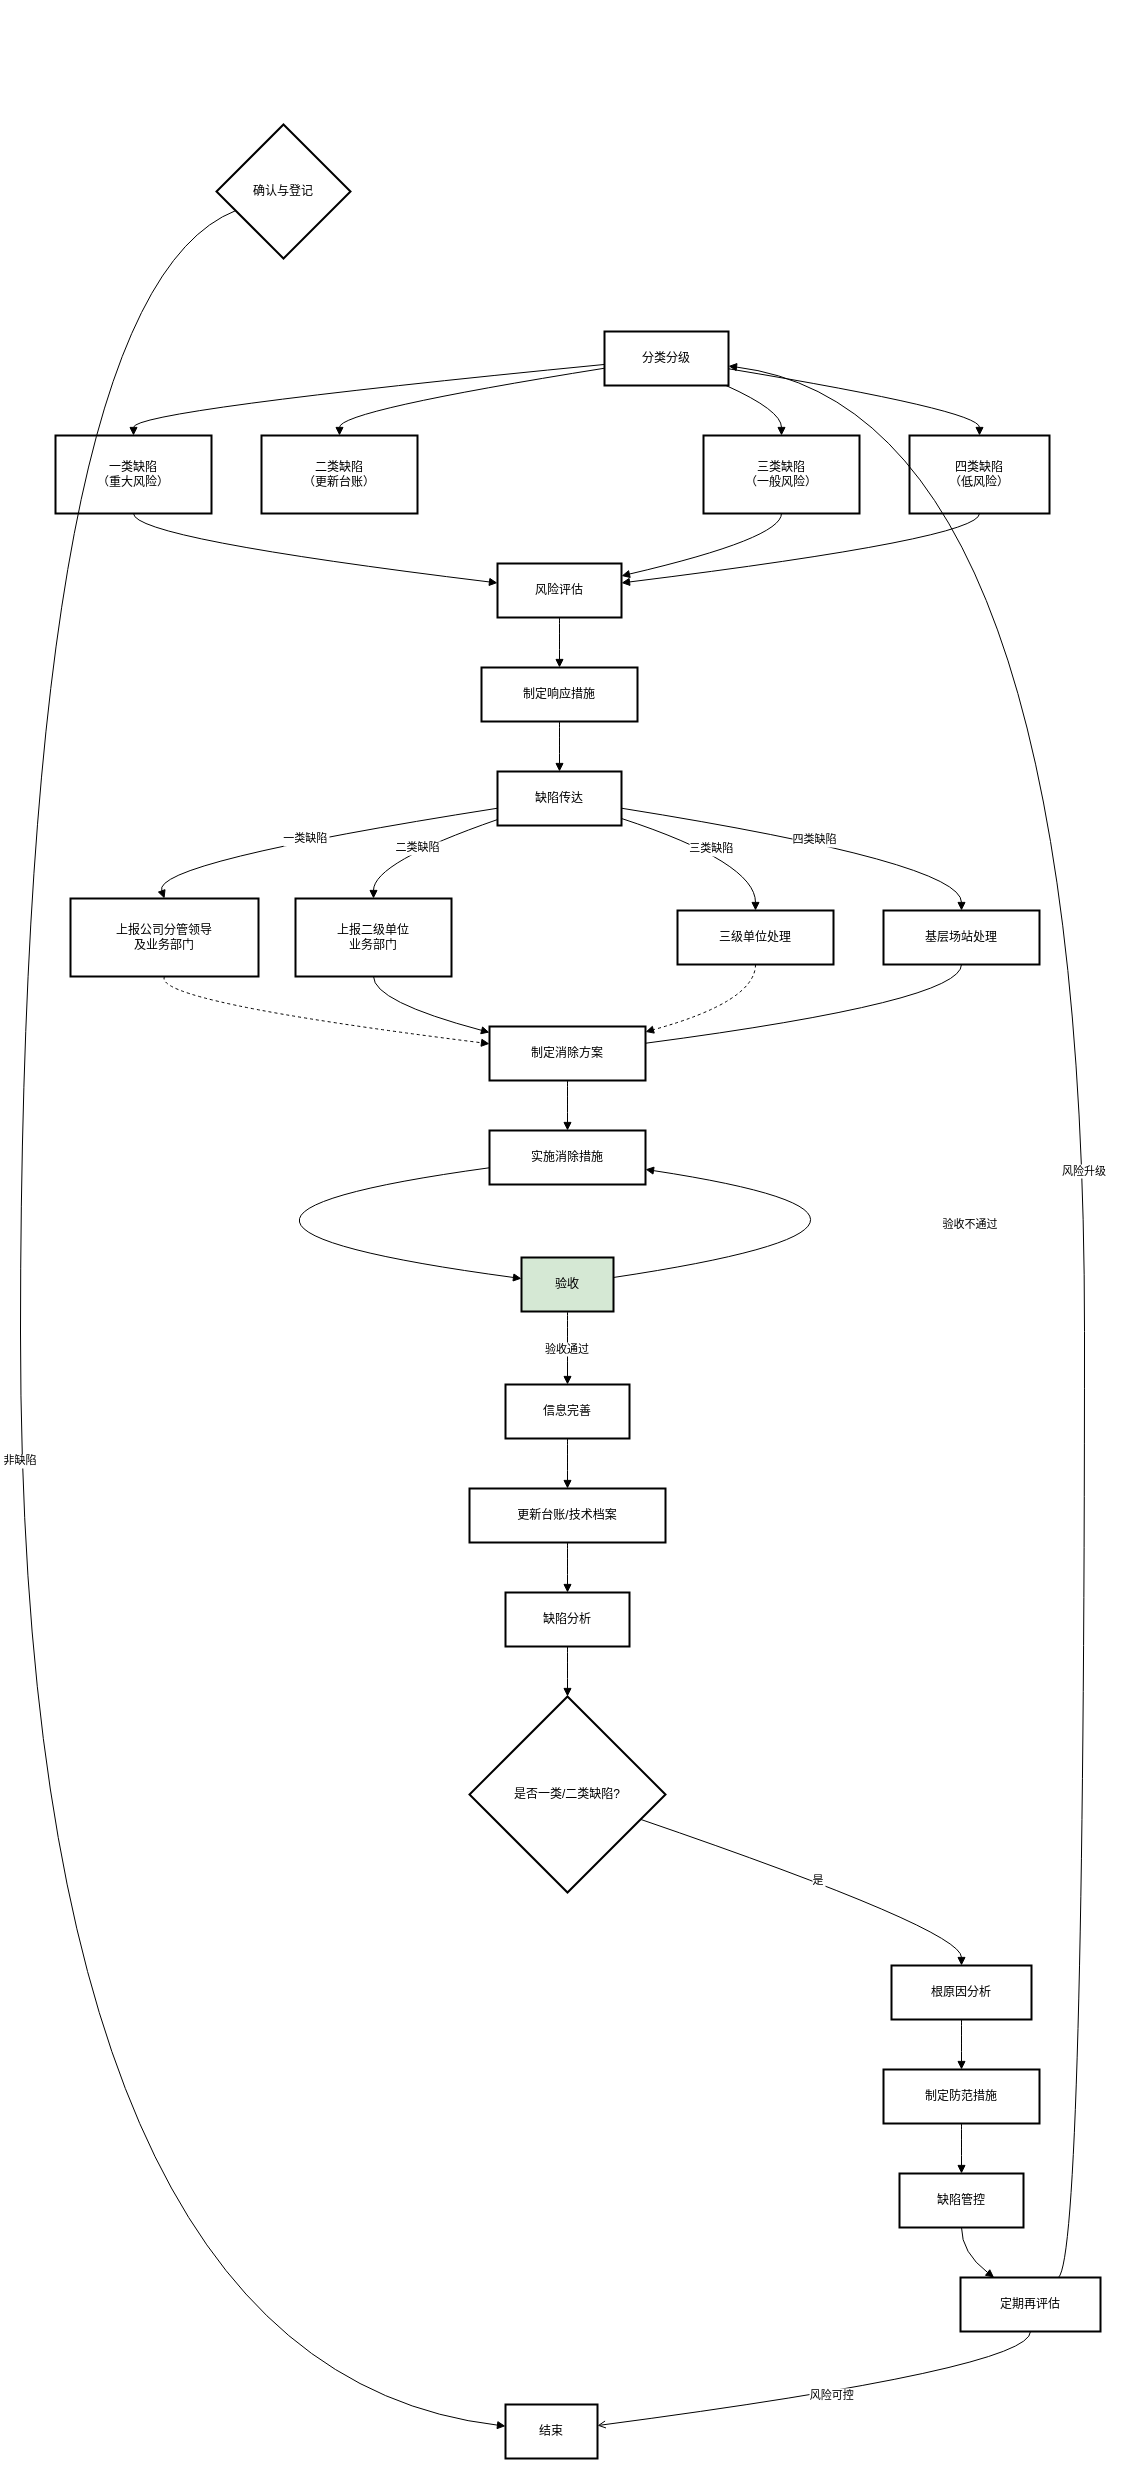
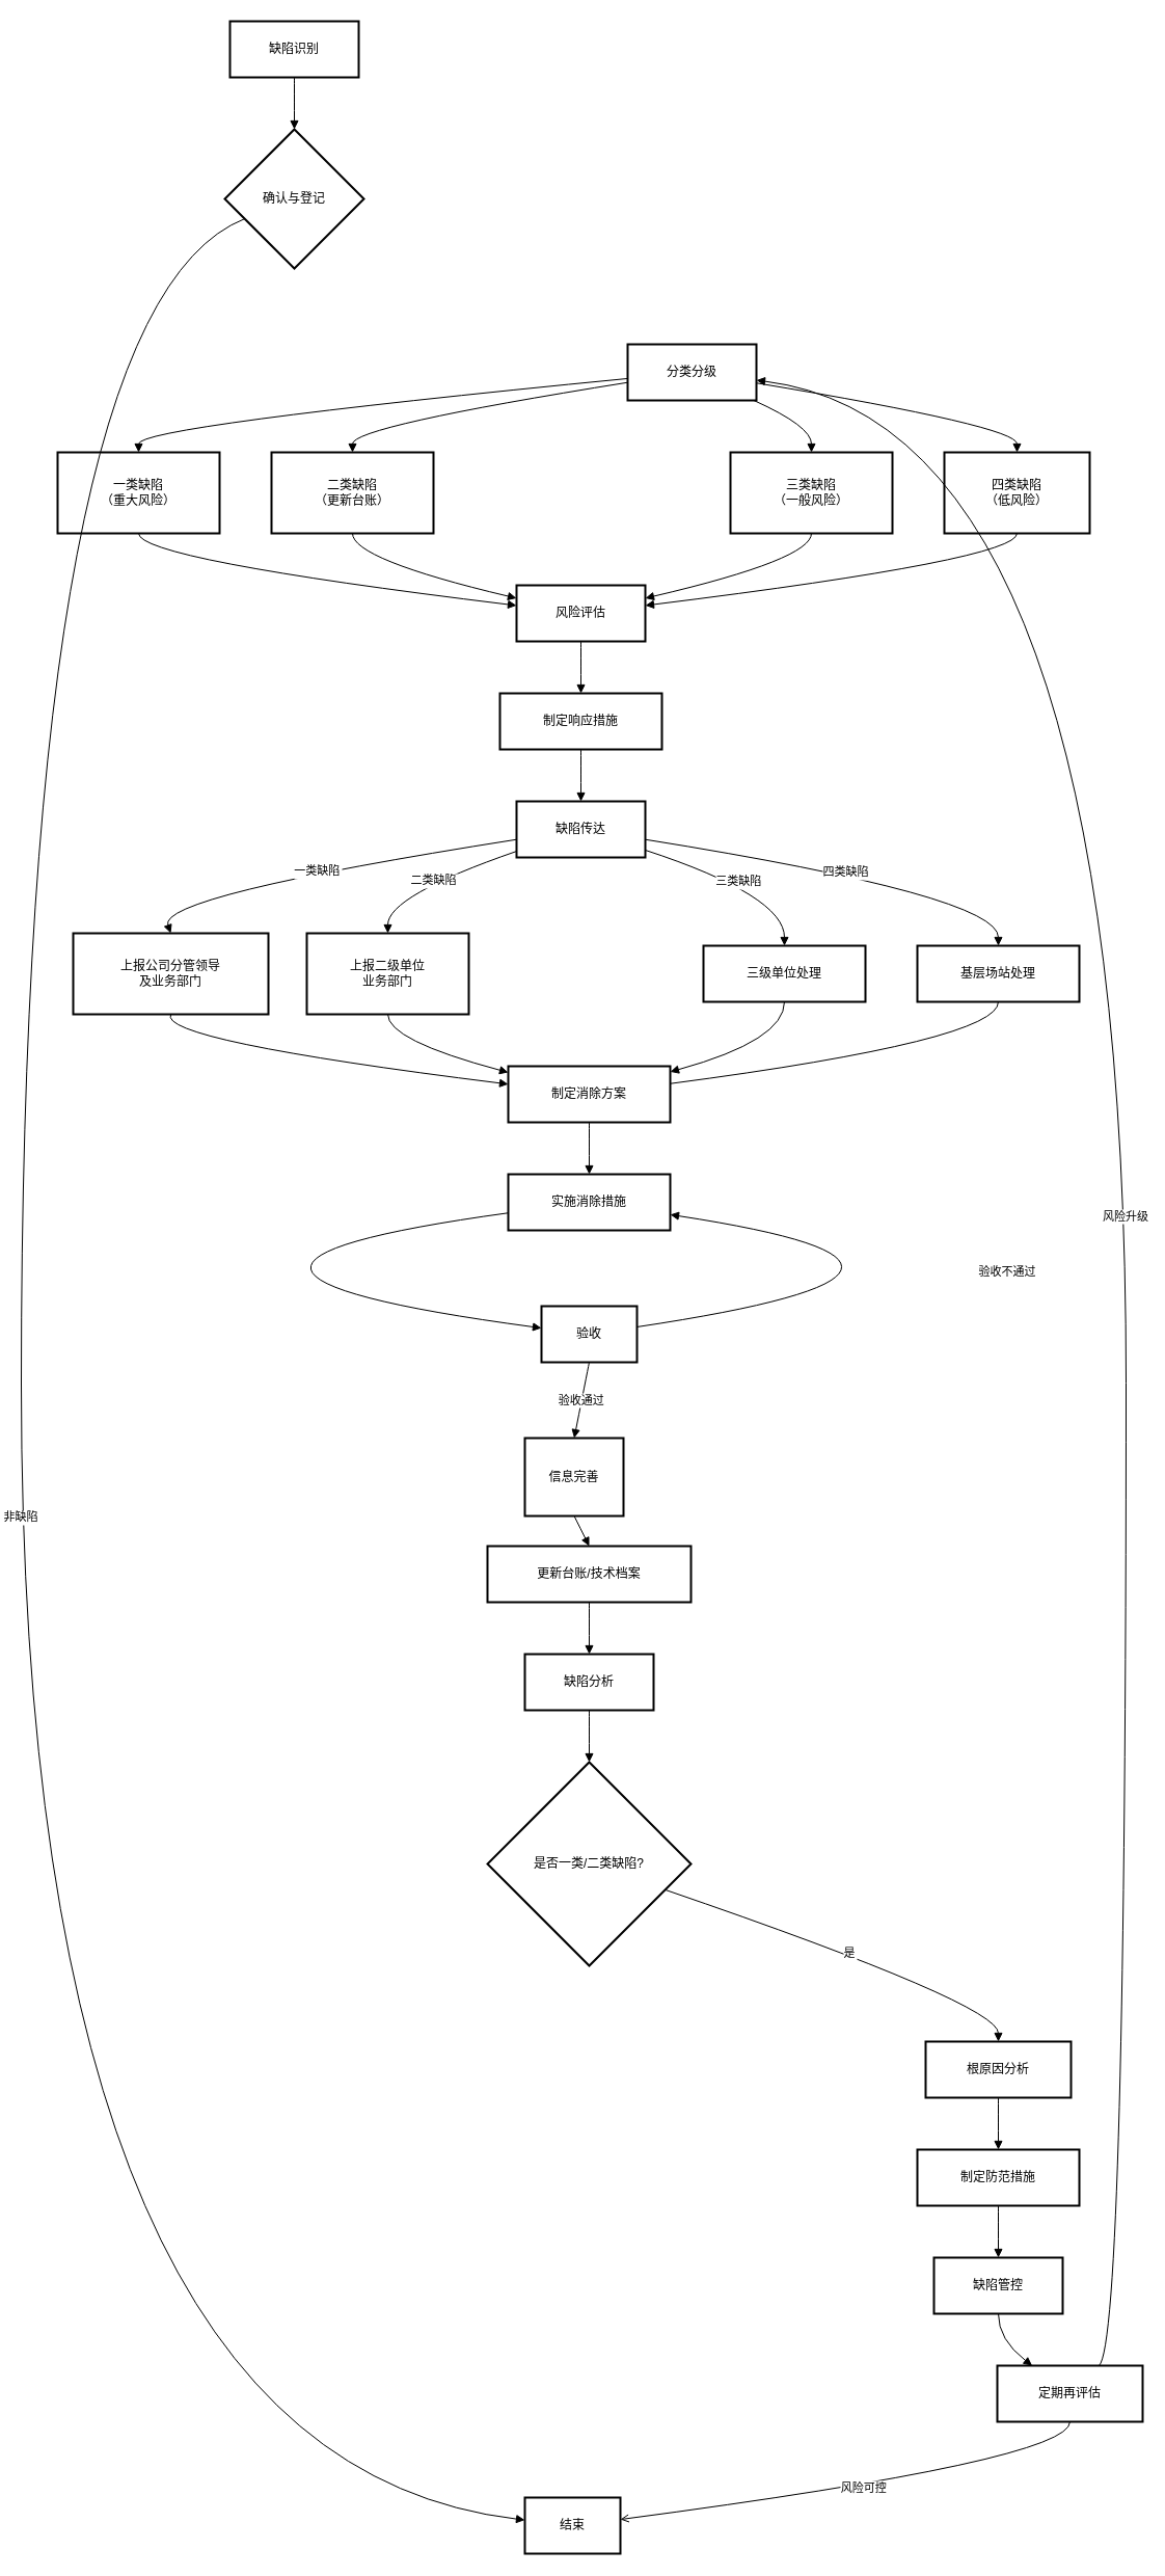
  <mxCell id="0" />
  <mxCell id="1" parent="0" />
+ <mxCell id="2" value="缺陷识别" style="whiteSpace=wrap;strokeWidth=2;" vertex="1" parent="1"><mxGeometry x="221" y="20" width="124" height="54" as="geometry" /></mxCell>
  <mxCell id="3" value="确认与登记" style="rhombus;strokeWidth=2;whiteSpace=wrap;" vertex="1" parent="1"><mxGeometry x="216" y="124" width="134" height="134" as="geometry" /></mxCell>
  <mxCell id="4" value="分类分级" style="whiteSpace=wrap;strokeWidth=2;" vertex="1" parent="1"><mxGeometry x="604" y="331" width="124" height="54" as="geometry" /></mxCell>
  <mxCell id="5" value="结束" style="whiteSpace=wrap;strokeWidth=2;" vertex="1" parent="1"><mxGeometry x="505" y="2404" width="92" height="54" as="geometry" /></mxCell>
  <mxCell id="6" value="一类缺陷&#10;（重大风险）" style="whiteSpace=wrap;strokeWidth=2;" vertex="1" parent="1"><mxGeometry x="55" y="435" width="156" height="78" as="geometry" /></mxCell>
  <mxCell id="7" value="二类缺陷&#10;（更新台账）" style="whiteSpace=wrap;strokeWidth=2;" vertex="1" parent="1"><mxGeometry x="261" y="435" width="156" height="78" as="geometry" /></mxCell>
  <mxCell id="8" value="三类缺陷&#10;（一般风险）" style="whiteSpace=wrap;strokeWidth=2;" vertex="1" parent="1"><mxGeometry x="703" y="435" width="156" height="78" as="geometry" /></mxCell>
  <mxCell id="9" value="四类缺陷&#10;（低风险）" style="whiteSpace=wrap;strokeWidth=2;" vertex="1" parent="1"><mxGeometry x="909" y="435" width="140" height="78" as="geometry" /></mxCell>
  <mxCell id="10" value="风险评估" style="whiteSpace=wrap;strokeWidth=2;" vertex="1" parent="1"><mxGeometry x="497" y="563" width="124" height="54" as="geometry" /></mxCell>
  <mxCell id="11" value="制定响应措施" style="whiteSpace=wrap;strokeWidth=2;" vertex="1" parent="1"><mxGeometry x="481" y="667" width="156" height="54" as="geometry" /></mxCell>
  <mxCell id="12" value="缺陷传达" style="whiteSpace=wrap;strokeWidth=2;" vertex="1" parent="1"><mxGeometry x="497" y="771" width="124" height="54" as="geometry" /></mxCell>
  <mxCell id="13" value="上报公司分管领导&#10;及业务部门" style="whiteSpace=wrap;strokeWidth=2;" vertex="1" parent="1"><mxGeometry x="70" y="898" width="188" height="78" as="geometry" /></mxCell>
  <mxCell id="14" value="上报二级单位&#10;业务部门" style="whiteSpace=wrap;strokeWidth=2;" vertex="1" parent="1"><mxGeometry x="295" y="898" width="156" height="78" as="geometry" /></mxCell>
  <mxCell id="15" value="三级单位处理" style="whiteSpace=wrap;strokeWidth=2;" vertex="1" parent="1"><mxGeometry x="677" y="910" width="156" height="54" as="geometry" /></mxCell>
  <mxCell id="16" value="基层场站处理" style="whiteSpace=wrap;strokeWidth=2;" vertex="1" parent="1"><mxGeometry x="883" y="910" width="156" height="54" as="geometry" /></mxCell>
  <mxCell id="17" value="制定消除方案" style="whiteSpace=wrap;strokeWidth=2;" vertex="1" parent="1"><mxGeometry x="489" y="1026" width="156" height="54" as="geometry" /></mxCell>
  <mxCell id="18" value="实施消除措施" style="whiteSpace=wrap;strokeWidth=2;" vertex="1" parent="1"><mxGeometry x="489" y="1130" width="156" height="54" as="geometry" /></mxCell>
- <mxCell id="19" value="验收" style="whiteSpace=wrap;strokeWidth=2;fillColor=#d5e8d4;" vertex="1" parent="1"><mxGeometry x="521" y="1257" width="92" height="54" as="geometry" /></mxCell>
- <mxCell id="20" value="信息完善" style="whiteSpace=wrap;strokeWidth=2;" vertex="1" parent="1"><mxGeometry x="505" y="1384" width="124" height="54" as="geometry" /></mxCell>
+ <mxCell id="19" value="验收" style="whiteSpace=wrap;strokeWidth=2;" vertex="1" parent="1"><mxGeometry x="521" y="1257" width="92" height="54" as="geometry" /></mxCell>
+ <mxCell id="20" value="信息完善" style="whiteSpace=wrap;strokeWidth=2;" vertex="1" parent="1"><mxGeometry x="505" y="1384" width="95" height="75" as="geometry" /></mxCell>
  <mxCell id="21" value="更新台账/技术档案" style="whiteSpace=wrap;strokeWidth=2;" vertex="1" parent="1"><mxGeometry x="469" y="1488" width="196" height="54" as="geometry" /></mxCell>
  <mxCell id="22" value="缺陷分析" style="whiteSpace=wrap;strokeWidth=2;" vertex="1" parent="1"><mxGeometry x="505" y="1592" width="124" height="54" as="geometry" /></mxCell>
  <mxCell id="23" value="是否一类/二类缺陷?" style="rhombus;strokeWidth=2;whiteSpace=wrap;" vertex="1" parent="1"><mxGeometry x="469" y="1696" width="196" height="196" as="geometry" /></mxCell>
  <mxCell id="24" value="根原因分析" style="whiteSpace=wrap;strokeWidth=2;" vertex="1" parent="1"><mxGeometry x="891" y="1965" width="140" height="54" as="geometry" /></mxCell>
  <mxCell id="25" value="制定防范措施" style="whiteSpace=wrap;strokeWidth=2;" vertex="1" parent="1"><mxGeometry x="883" y="2069" width="156" height="54" as="geometry" /></mxCell>
  <mxCell id="26" value="缺陷管控" style="whiteSpace=wrap;strokeWidth=2;" vertex="1" parent="1"><mxGeometry x="899" y="2173" width="124" height="54" as="geometry" /></mxCell>
  <mxCell id="27" value="定期再评估" style="whiteSpace=wrap;strokeWidth=2;" vertex="1" parent="1"><mxGeometry x="960" y="2277" width="140" height="54" as="geometry" /></mxCell>
+ <mxCell id="28" value="" style="curved=1;startArrow=none;endArrow=block;exitX=0.5;exitY=1;entryX=0.5;entryY=0;rounded=0;" edge="1" parent="1" source="2" target="3"><mxGeometry relative="1" as="geometry"><Array as="points" /></mxGeometry></mxCell>
  <mxCell id="29" value="非缺陷" style="curved=1;startArrow=none;endArrow=block;exitX=0;exitY=0.7;entryX=0;entryY=0.4;rounded=0;" edge="1" parent="1" source="3" target="5"><mxGeometry relative="1" as="geometry"><Array as="points"><mxPoint x="20" y="295" /><mxPoint x="20" y="2368" /></Array></mxGeometry></mxCell>
  <mxCell id="30" value="" style="curved=1;startArrow=none;endArrow=block;exitX=0;exitY=0.61;entryX=0.5;entryY=0;rounded=0;" edge="1" parent="1" source="4" target="6"><mxGeometry relative="1" as="geometry"><Array as="points"><mxPoint x="133" y="410" /></Array></mxGeometry></mxCell>
  <mxCell id="31" value="" style="curved=1;startArrow=none;endArrow=block;exitX=0;exitY=0.68;entryX=0.5;entryY=0;rounded=0;" edge="1" parent="1" source="4" target="7"><mxGeometry relative="1" as="geometry"><Array as="points"><mxPoint x="339" y="410" /></Array></mxGeometry></mxCell>
  <mxCell id="32" value="" style="curved=1;startArrow=none;endArrow=block;exitX=0.98;exitY=1;entryX=0.5;entryY=0;rounded=0;" edge="1" parent="1" source="4" target="8"><mxGeometry relative="1" as="geometry"><Array as="points"><mxPoint x="781" y="410" /></Array></mxGeometry></mxCell>
  <mxCell id="33" value="" style="curved=1;startArrow=none;endArrow=block;exitX=1;exitY=0.69;entryX=0.5;entryY=0;rounded=0;" edge="1" parent="1" source="4" target="9"><mxGeometry relative="1" as="geometry"><Array as="points"><mxPoint x="979" y="410" /></Array></mxGeometry></mxCell>
  <mxCell id="34" value="" style="curved=1;startArrow=none;endArrow=block;exitX=0.5;exitY=1;entryX=0;entryY=0.36;rounded=0;" edge="1" parent="1" source="6" target="10"><mxGeometry relative="1" as="geometry"><Array as="points"><mxPoint x="133" y="538" /></Array></mxGeometry></mxCell>
+ <mxCell id="35" value="" style="curved=1;startArrow=none;endArrow=block;exitX=0.5;exitY=1;entryX=0;entryY=0.23;rounded=0;" edge="1" parent="1" source="7" target="10"><mxGeometry relative="1" as="geometry"><Array as="points"><mxPoint x="339" y="538" /></Array></mxGeometry></mxCell>
  <mxCell id="36" value="" style="curved=1;startArrow=none;endArrow=block;exitX=0.5;exitY=1;entryX=1;entryY=0.23;rounded=0;" edge="1" parent="1" source="8" target="10"><mxGeometry relative="1" as="geometry"><Array as="points"><mxPoint x="781" y="538" /></Array></mxGeometry></mxCell>
  <mxCell id="37" value="" style="curved=1;startArrow=none;endArrow=block;exitX=0.5;exitY=1;entryX=1;entryY=0.36;rounded=0;" edge="1" parent="1" source="9" target="10"><mxGeometry relative="1" as="geometry"><Array as="points"><mxPoint x="979" y="538" /></Array></mxGeometry></mxCell>
  <mxCell id="38" value="" style="curved=1;startArrow=none;endArrow=block;exitX=0.5;exitY=1;entryX=0.5;entryY=0;rounded=0;" edge="1" parent="1" source="10" target="11"><mxGeometry relative="1" as="geometry"><Array as="points" /></mxGeometry></mxCell>
  <mxCell id="39" value="" style="curved=1;startArrow=none;endArrow=block;exitX=0.5;exitY=1;entryX=0.5;entryY=0;rounded=0;" edge="1" parent="1" source="11" target="12"><mxGeometry relative="1" as="geometry"><Array as="points" /></mxGeometry></mxCell>
  <mxCell id="40" value="一类缺陷" style="curved=1;startArrow=none;endArrow=block;exitX=0;exitY=0.68;entryX=0.5;entryY=0;rounded=0;" edge="1" parent="1" source="12" target="13"><mxGeometry relative="1" as="geometry"><Array as="points"><mxPoint x="151" y="862" /></Array></mxGeometry></mxCell>
  <mxCell id="41" value="二类缺陷" style="curved=1;startArrow=none;endArrow=block;exitX=0;exitY=0.89;entryX=0.5;entryY=0;rounded=0;" edge="1" parent="1" source="12" target="14"><mxGeometry relative="1" as="geometry"><Array as="points"><mxPoint x="373" y="862" /></Array></mxGeometry></mxCell>
  <mxCell id="42" value="三类缺陷" style="curved=1;startArrow=none;endArrow=block;exitX=1;exitY=0.87;entryX=0.5;entryY=0;rounded=0;" edge="1" parent="1" source="12" target="15"><mxGeometry relative="1" as="geometry"><Array as="points"><mxPoint x="755" y="862" /></Array></mxGeometry></mxCell>
  <mxCell id="43" value="四类缺陷" style="curved=1;startArrow=none;endArrow=block;exitX=1;exitY=0.68;entryX=0.5;entryY=0;rounded=0;" edge="1" parent="1" source="12" target="16"><mxGeometry relative="1" as="geometry"><Array as="points"><mxPoint x="961" y="862" /></Array></mxGeometry></mxCell>
- <mxCell id="44" value="" style="curved=1;startArrow=none;endArrow=block;exitX=0.5;exitY=1;entryX=0;entryY=0.32;rounded=0;dashed=1;" edge="1" parent="1" source="13" target="17"><mxGeometry relative="1" as="geometry"><Array as="points"><mxPoint x="151" y="1001" /></Array></mxGeometry></mxCell>
+ <mxCell id="44" value="" style="curved=1;startArrow=none;endArrow=block;exitX=0.5;exitY=1;entryX=0;entryY=0.32;rounded=0;" edge="1" parent="1" source="13" target="17"><mxGeometry relative="1" as="geometry"><Array as="points"><mxPoint x="151" y="1001" /></Array></mxGeometry></mxCell>
  <mxCell id="45" value="" style="curved=1;startArrow=none;endArrow=block;exitX=0.5;exitY=1;entryX=0;entryY=0.11;rounded=0;" edge="1" parent="1" source="14" target="17"><mxGeometry relative="1" as="geometry"><Array as="points"><mxPoint x="373" y="1001" /></Array></mxGeometry></mxCell>
- <mxCell id="46" value="" style="curved=1;startArrow=none;endArrow=block;exitX=0.5;exitY=1;entryX=1;entryY=0.1;rounded=0;dashed=1;" edge="1" parent="1" source="15" target="17"><mxGeometry relative="1" as="geometry"><Array as="points"><mxPoint x="755" y="1001" /></Array></mxGeometry></mxCell>
+ <mxCell id="46" value="" style="curved=1;startArrow=none;endArrow=block;exitX=0.5;exitY=1;entryX=1;entryY=0.1;rounded=0;" edge="1" parent="1" source="15" target="17"><mxGeometry relative="1" as="geometry"><Array as="points"><mxPoint x="755" y="1001" /></Array></mxGeometry></mxCell>
  <mxCell id="47" value="" style="curved=1;startArrow=none;endArrow=none;exitX=0.5;exitY=1;entryX=1;entryY=0.31;rounded=0;" edge="1" parent="1" source="16" target="17"><mxGeometry relative="1" as="geometry"><Array as="points"><mxPoint x="961" y="1001" /></Array></mxGeometry></mxCell>
  <mxCell id="48" value="" style="curved=1;startArrow=none;endArrow=block;exitX=0.5;exitY=1;entryX=0.5;entryY=0;rounded=0;" edge="1" parent="1" source="17" target="18"><mxGeometry relative="1" as="geometry"><Array as="points" /></mxGeometry></mxCell>
  <mxCell id="49" value="" style="curved=1;startArrow=none;endArrow=block;exitX=0;exitY=0.69;entryX=0;entryY=0.39;rounded=0;" edge="1" parent="1" source="18" target="19"><mxGeometry relative="1" as="geometry"><Array as="points"><mxPoint x="97" y="1221" /></Array></mxGeometry></mxCell>
  <mxCell id="50" value="验收通过" style="curved=1;startArrow=none;endArrow=block;exitX=0.5;exitY=1;entryX=0.5;entryY=0;rounded=0;" edge="1" parent="1" source="19" target="20"><mxGeometry relative="1" as="geometry"><Array as="points" /></mxGeometry></mxCell>
  <mxCell id="51" value="验收不通过" style="curved=1;startArrow=none;endArrow=block;exitX=1;exitY=0.37;entryX=1;entryY=0.72;rounded=0;" edge="1" parent="1" source="19" target="18"><mxGeometry relative="1" as="geometry"><Array as="points"><mxPoint x="986" y="1221" /></Array></mxGeometry></mxCell>
  <mxCell id="52" value="" style="curved=1;startArrow=none;endArrow=block;exitX=0.5;exitY=1;entryX=0.5;entryY=0;rounded=0;" edge="1" parent="1" source="20" target="21"><mxGeometry relative="1" as="geometry"><Array as="points" /></mxGeometry></mxCell>
  <mxCell id="53" value="" style="curved=1;startArrow=none;endArrow=block;exitX=0.5;exitY=1;entryX=0.5;entryY=0;rounded=0;" edge="1" parent="1" source="21" target="22"><mxGeometry relative="1" as="geometry"><Array as="points" /></mxGeometry></mxCell>
  <mxCell id="54" value="" style="curved=1;startArrow=none;endArrow=block;exitX=0.5;exitY=1;entryX=0.5;entryY=0;rounded=0;" edge="1" parent="1" source="22" target="23"><mxGeometry relative="1" as="geometry"><Array as="points" /></mxGeometry></mxCell>
  <mxCell id="55" value="是" style="curved=1;startArrow=none;endArrow=block;exitX=1;exitY=0.67;entryX=0.5;entryY=0;rounded=0;" edge="1" parent="1" source="23" target="24"><mxGeometry relative="1" as="geometry"><Array as="points"><mxPoint x="961" y="1929" /></Array></mxGeometry></mxCell>
  <mxCell id="56" value="" style="curved=1;startArrow=none;endArrow=block;exitX=0.5;exitY=1;entryX=0.5;entryY=0;rounded=0;" edge="1" parent="1" source="24" target="25"><mxGeometry relative="1" as="geometry"><Array as="points" /></mxGeometry></mxCell>
  <mxCell id="57" value="" style="curved=1;startArrow=none;endArrow=block;exitX=0.5;exitY=1;entryX=0.5;entryY=0;rounded=0;" edge="1" parent="1" source="25" target="26"><mxGeometry relative="1" as="geometry"><Array as="points" /></mxGeometry></mxCell>
  <mxCell id="58" value="" style="curved=1;startArrow=none;endArrow=block;exitX=0.5;exitY=1;entryX=0.24;entryY=0;rounded=0;" edge="1" parent="1" source="26" target="27"><mxGeometry relative="1" as="geometry"><Array as="points"><mxPoint x="961" y="2252" /></Array></mxGeometry></mxCell>
  <mxCell id="59" value="风险可控" style="curved=1;startArrow=none;endArrow=open;exitX=0.5;exitY=1;entryX=1;entryY=0.39;rounded=0;" edge="1" parent="1" source="27" target="5"><mxGeometry relative="1" as="geometry"><Array as="points"><mxPoint x="1030" y="2368" /></Array></mxGeometry></mxCell>
  <mxCell id="60" value="风险升级" style="curved=1;startArrow=none;endArrow=block;exitX=0.7;exitY=0;entryX=1;entryY=0.64;rounded=0;" edge="1" parent="1" source="27" target="4"><mxGeometry relative="1" as="geometry"><Array as="points"><mxPoint x="1084" y="2252" /><mxPoint x="1084" y="410" /></Array></mxGeometry></mxCell>
